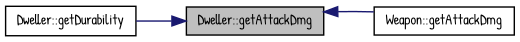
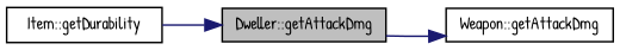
  digraph {
    fontname="Patrick Hand"
    rankdir=LR
    node [color=black fontname="Patrick Hand" fontsize=10 shape=record]
    edge [color=midnightblue fontname="Patrick Hand" fontsize=10 labelfontname=Helvetica labelfontsize=10 style=solid]
    n1 [fillcolor=grey75 fontcolor=black height=0.2 label="Dweller::getAttackDmg" style=filled width=0.4]
    n2 [height=0.2 label="Weapon::getAttackDmg" width=0.4]
-   n3 [height=0.2 label="Dweller::getDurability" width=0.4]
-   n2 -> n1
+   n3 [height=0.2 label="Item::getDurability" width=0.4]
+   n1 -> n2
    n3 -> n1
  }
